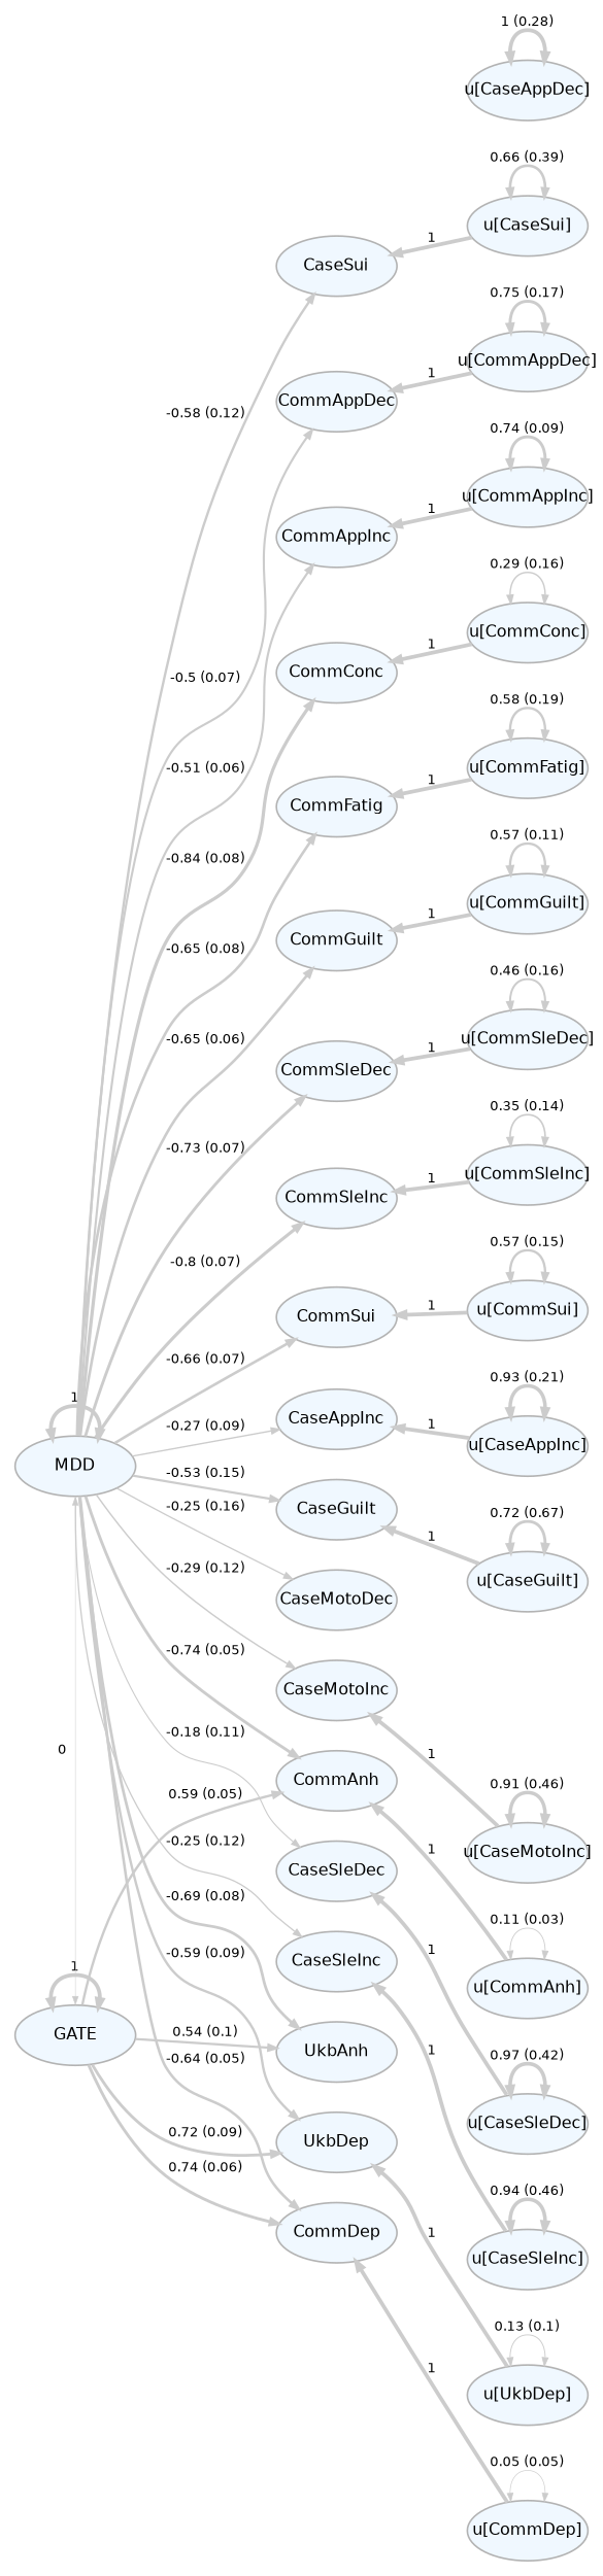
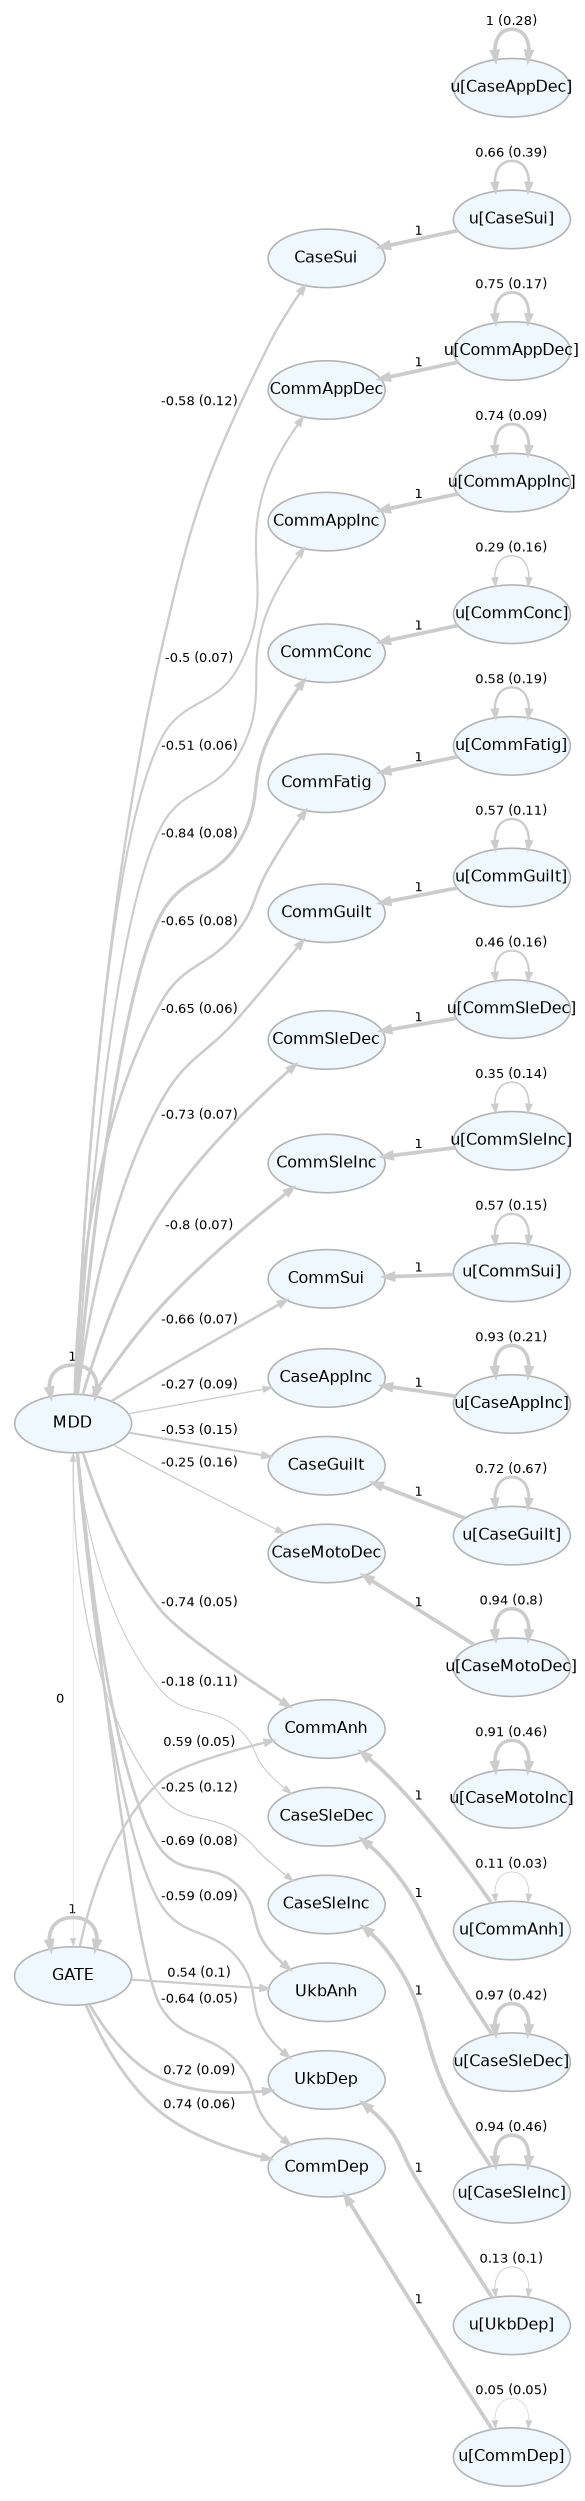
  digraph {
    bgcolor=white
    rankdir=LR
    node [color=gray70 fillcolor=aliceblue fixedsize=true fontcolor=black fontname=Helvetica fontsize=10 shape=oval style=filled]
    edge [arrowsize=0.5 color=gray80 dir=forward fontname=Helvetica fontsize=8 penwidth=2.3]
    n1 [label=GATE width=1]
    n2 [label=MDD width=1]
    n3 [label=CommAnh width=1]
    n4 [label=CommDep width=1]
    n5 [label=UkbAnh width=1]
    n6 [label=UkbDep width=1]
    n7 [label=CaseAppInc width=1]
    n8 [label=CaseGuilt width=1]
    n9 [label=CaseMotoDec width=1]
-   n10 [label=CaseMotoInc width=1]
    n11 [label=CaseSleDec width=1]
    n12 [label=CaseSleInc width=1]
    n13 [label=CaseSui width=1]
    n14 [label=CommAppDec width=1]
    n15 [label=CommAppInc width=1]
    n16 [label=CommConc width=1]
    n17 [label=CommFatig width=1]
    n18 [label=CommGuilt width=1]
    n19 [label=CommSleDec width=1]
    n20 [label=CommSleInc width=1]
    n21 [label=CommSui width=1]
    n22 [label="u[CaseAppDec]" width=1]
    n23 [label="u[CaseAppInc]" width=1]
    n24 [label="u[CaseGuilt]" width=1]
+   n25 [label="u[CaseMotoDec]" width=1]
    n26 [label="u[CaseMotoInc]" width=1]
    n27 [label="u[CaseSleDec]" width=1]
    n28 [label="u[CaseSleInc]" width=1]
    n29 [label="u[CaseSui]" width=1]
    n30 [label="u[CommAnh]" width=1]
    n31 [label="u[CommAppDec]" width=1]
    n32 [label="u[CommAppInc]" width=1]
    n33 [label="u[CommConc]" width=1]
    n34 [label="u[CommDep]" width=1]
    n35 [label="u[CommFatig]" width=1]
    n36 [label="u[CommGuilt]" width=1]
    n37 [label="u[CommSleDec]" width=1]
    n38 [label="u[CommSleInc]" width=1]
    n39 [label="u[CommSui]" width=1]
    n40 [label="u[UkbDep]" width=1]
    subgraph sub_1 {
      rank=min
      n1
      n2
    }
    subgraph sub_2 {
      rank=same
      n3
      n4
      n5
      n6
      n7
      n8
      n9
-     n10
      n11
      n12
      n13
      n14
      n15
      n16
      n17
      n18
      n19
      n20
      n21
    }
    subgraph sub_3 {
      rank=max
      n22
      n23
      n24
+     n25
      n26
      n27
      n28
      n29
      n30
      n31
      n32
      n33
      n34
      n35
      n36
      n37
      n38
      n39
      n40
    }
    n1 -> n1 [dir=both label=1]
    n1 -> n3 [label="0.59 (0.05)" penwidth=1.47960655938685]
    n1 -> n4 [label="0.74 (0.06)" penwidth=1.77481628090263]
    n1 -> n5 [label="0.54 (0.1)" penwidth=1.38150713541381]
    n1 -> n6 [label="0.72 (0.09)" penwidth=1.74166949923841]
    n2 -> n1 [dir=both label=0 penwidth=0.3]
    n2 -> n2 [dir=both label=1]
    n2 -> n3 [label="-0.74 (0.05)" penwidth=1.77261717128581]
    n2 -> n4 [label="-0.64 (0.05)" penwidth=1.5757493949054]
    n2 -> n5 [label="-0.69 (0.08)" penwidth=1.68514560630046]
    n2 -> n6 [label="-0.59 (0.09)" penwidth=1.47982894730308]
    n2 -> n7 [label="-0.27 (0.09)" penwidth=0.837277402113027]
    n2 -> n8 [label="-0.53 (0.15)" penwidth=1.35029735590325]
    n2 -> n9 [label="-0.25 (0.16)" penwidth=0.794889096916834]
-   n2 -> n10 [label="-0.29 (0.12)" penwidth=0.88538287179226]
    n2 -> n11 [label="-0.18 (0.11)" penwidth=0.667904657243708]
    n2 -> n12 [label="-0.25 (0.12)" penwidth=0.791151574233546]
    n2 -> n13 [label="-0.58 (0.12)" penwidth=1.46756554777622]
    n2 -> n14 [label="-0.5 (0.07)" penwidth=1.304711488249]
    n2 -> n15 [label="-0.51 (0.06)" penwidth=1.31209916074392]
    n2 -> n16 [label="-0.84 (0.08)" penwidth=1.98867840311307]
    n2 -> n17 [label="-0.65 (0.08)" penwidth=1.60095669013854]
    n2 -> n18 [label="-0.65 (0.06)" penwidth=1.60798356971513]
    n2 -> n19 [label="-0.73 (0.07)" penwidth=1.76464034487733]
    n2 -> n20 [label="-0.8 (0.07)" penwidth=1.90693224741943]
    n2 -> n21 [label="-0.66 (0.07)" penwidth=1.61111709782865]
    n22 -> n22 [dir=both label="1 (0.28)" penwidth=2.29146974994722]
    n23 -> n7 [label=1]
    n23 -> n23 [dir=both label="0.93 (0.21)" penwidth=2.15566598614713]
    n24 -> n8 [label=1]
    n24 -> n24 [dir=both label="0.72 (0.67)" penwidth=1.74843557166113]
-   n26 -> n10 [label=1]
+   n25 -> n9 [label=1]
+   n25 -> n25 [dir=both label="0.94 (0.8)" penwidth=2.17754102833822]
    n26 -> n26 [dir=both label="0.91 (0.46)" penwidth=2.1286631024222]
    n27 -> n11 [label=1]
    n27 -> n27 [dir=both label="0.97 (0.42)" penwidth=2.23232345454685]
    n28 -> n12 [label=1]
    n28 -> n28 [dir=both label="0.94 (0.46)" penwidth=2.17938504142457]
    n29 -> n13 [label=1]
    n29 -> n29 [dir=both label="0.66 (0.39)" penwidth=1.61839537596896]
    n30 -> n3 [label=1]
    n30 -> n30 [dir=both label="0.11 (0.03)" penwidth=0.519962451211217]
    n31 -> n14 [label=1]
    n31 -> n31 [dir=both label="0.75 (0.17)" penwidth=1.79527806720742]
    n32 -> n15 [label=1]
    n32 -> n32 [dir=both label="0.74 (0.09)" penwidth=1.78782714452935]
    n33 -> n16 [label=1]
    n33 -> n33 [dir=both label="0.29 (0.16)" penwidth=0.87417970138481]
    n34 -> n4 [label=1]
    n34 -> n34 [dir=both label="0.05 (0.05)" penwidth=0.398690031983946]
    n35 -> n17 [label=1]
    n35 -> n35 [dir=both label="0.58 (0.19)" penwidth=1.45375414595803]
    n36 -> n18 [label=1]
    n36 -> n36 [dir=both label="0.57 (0.11)" penwidth=1.44458924021811]
    n37 -> n19 [label=1]
    n37 -> n37 [dir=both label="0.46 (0.16)" penwidth=1.22741621005316]
    n38 -> n20 [label=1]
    n38 -> n38 [dir=both label="0.35 (0.14)" penwidth=1.00888428251845]
    n39 -> n21 [label=1]
    n39 -> n39 [dir=both label="0.57 (0.15)" penwidth=1.44048421938629]
    n40 -> n6 [label=1]
    n40 -> n40 [dir=both label="0.13 (0.1)" penwidth=0.564793877962131]
  }
